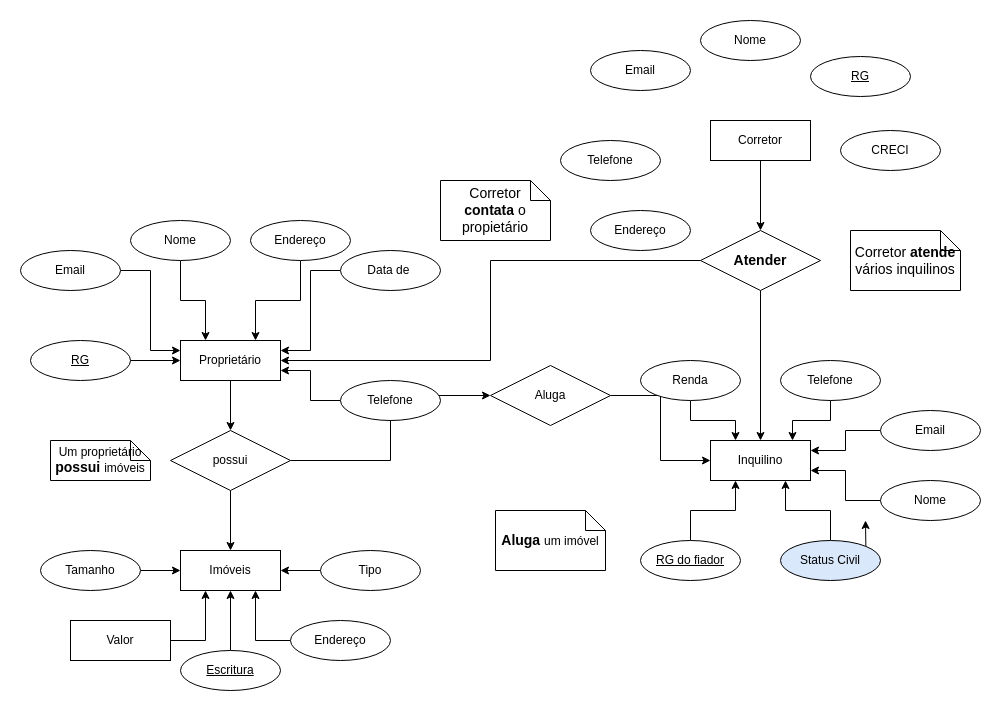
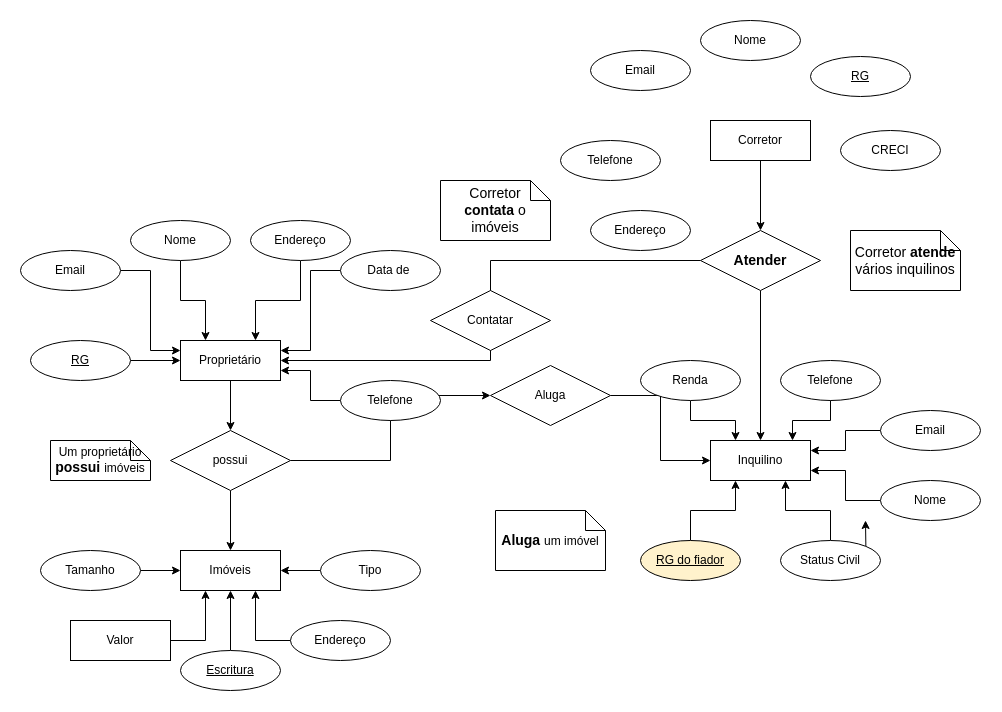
  <mxCell id="0" />
  <mxCell id="1" parent="0" />
  <mxCell id="2" style="edgeStyle=orthogonalEdgeStyle;rounded=0;orthogonalLoop=1;jettySize=auto;html=1;entryX=0.5;entryY=0;entryDx=0;entryDy=0;" edge="1" parent="1" source="3" target="8"><mxGeometry relative="1" as="geometry" /></mxCell>
  <mxCell id="3" value="Proprietá&lt;span style=&quot;background-color: transparent; color: light-dark(rgb(0, 0, 0), rgb(255, 255, 255));&quot;&gt;rio&lt;/span&gt;" style="whiteSpace=wrap;html=1;align=center;" vertex="1" parent="1"><mxGeometry x="180" y="340" width="100" height="40" as="geometry" /></mxCell>
  <mxCell id="4" value="Um proprietário &lt;b&gt;&lt;font style=&quot;font-size: 14px;&quot;&gt;possui &lt;/font&gt;&lt;/b&gt;imóveis" style="shape=note;size=20;whiteSpace=wrap;html=1;" vertex="1" parent="1"><mxGeometry x="50" y="440" width="100" height="40" as="geometry" /></mxCell>
  <mxCell id="5" value="Imóveis" style="whiteSpace=wrap;html=1;align=center;" vertex="1" parent="1"><mxGeometry x="180" y="550" width="100" height="40" as="geometry" /></mxCell>
  <mxCell id="6" value="" style="edgeStyle=orthogonalEdgeStyle;rounded=0;orthogonalLoop=1;jettySize=auto;html=1;" edge="1" parent="1" source="8" target="5"><mxGeometry relative="1" as="geometry" /></mxCell>
  <mxCell id="7" style="edgeStyle=orthogonalEdgeStyle;rounded=0;orthogonalLoop=1;jettySize=auto;html=1;entryX=0;entryY=0.5;entryDx=0;entryDy=0;" edge="1" parent="1" source="8" target="30"><mxGeometry relative="1" as="geometry" /></mxCell>
  <mxCell id="8" value="possui" style="shape=rhombus;perimeter=rhombusPerimeter;whiteSpace=wrap;html=1;align=center;" vertex="1" parent="1"><mxGeometry x="170" y="430" width="120" height="60" as="geometry" /></mxCell>
  <mxCell id="9" style="edgeStyle=orthogonalEdgeStyle;rounded=0;orthogonalLoop=1;jettySize=auto;html=1;entryX=0;entryY=0.5;entryDx=0;entryDy=0;" edge="1" parent="1" source="10" target="3"><mxGeometry relative="1" as="geometry" /></mxCell>
  <mxCell id="10" value="RG" style="ellipse;whiteSpace=wrap;html=1;align=center;fontStyle=4;" vertex="1" parent="1"><mxGeometry x="30" y="340" width="100" height="40" as="geometry" /></mxCell>
  <mxCell id="11" value="" style="edgeStyle=orthogonalEdgeStyle;rounded=0;orthogonalLoop=1;jettySize=auto;html=1;entryX=0.25;entryY=0;entryDx=0;entryDy=0;" edge="1" parent="1" source="12" target="3"><mxGeometry relative="1" as="geometry" /></mxCell>
  <mxCell id="12" value="Nome" style="ellipse;whiteSpace=wrap;html=1;align=center;" vertex="1" parent="1"><mxGeometry x="130" y="220" width="100" height="40" as="geometry" /></mxCell>
  <mxCell id="13" style="edgeStyle=orthogonalEdgeStyle;rounded=0;orthogonalLoop=1;jettySize=auto;html=1;entryX=1;entryY=0.25;entryDx=0;entryDy=0;" edge="1" parent="1" source="14" target="3"><mxGeometry relative="1" as="geometry" /></mxCell>
  <mxCell id="14" value="Data de&amp;nbsp;" style="ellipse;whiteSpace=wrap;html=1;align=center;" vertex="1" parent="1"><mxGeometry x="340" y="250" width="100" height="40" as="geometry" /></mxCell>
  <mxCell id="15" style="edgeStyle=orthogonalEdgeStyle;rounded=0;orthogonalLoop=1;jettySize=auto;html=1;entryX=1;entryY=0.75;entryDx=0;entryDy=0;" edge="1" parent="1" source="16" target="3"><mxGeometry relative="1" as="geometry" /></mxCell>
  <mxCell id="16" value="Telefone" style="ellipse;whiteSpace=wrap;html=1;align=center;" vertex="1" parent="1"><mxGeometry x="340" y="380" width="100" height="40" as="geometry" /></mxCell>
  <mxCell id="17" style="edgeStyle=orthogonalEdgeStyle;rounded=0;orthogonalLoop=1;jettySize=auto;html=1;entryX=0;entryY=0.25;entryDx=0;entryDy=0;" edge="1" parent="1" source="18" target="3"><mxGeometry relative="1" as="geometry" /></mxCell>
  <mxCell id="18" value="Email" style="ellipse;whiteSpace=wrap;html=1;align=center;" vertex="1" parent="1"><mxGeometry x="20" y="250" width="100" height="40" as="geometry" /></mxCell>
  <mxCell id="19" style="edgeStyle=orthogonalEdgeStyle;rounded=0;orthogonalLoop=1;jettySize=auto;html=1;entryX=0.75;entryY=0;entryDx=0;entryDy=0;" edge="1" parent="1" source="20" target="3"><mxGeometry relative="1" as="geometry" /></mxCell>
  <mxCell id="20" value="Endereço" style="ellipse;whiteSpace=wrap;html=1;align=center;" vertex="1" parent="1"><mxGeometry x="250" y="220" width="100" height="40" as="geometry" /></mxCell>
  <mxCell id="21" style="edgeStyle=orthogonalEdgeStyle;rounded=0;orthogonalLoop=1;jettySize=auto;html=1;entryX=0.75;entryY=1;entryDx=0;entryDy=0;" edge="1" parent="1" source="22" target="5"><mxGeometry relative="1" as="geometry" /></mxCell>
  <mxCell id="22" value="Endereço" style="ellipse;whiteSpace=wrap;html=1;align=center;" vertex="1" parent="1"><mxGeometry x="290" y="620" width="100" height="40" as="geometry" /></mxCell>
  <mxCell id="23" style="edgeStyle=orthogonalEdgeStyle;rounded=0;orthogonalLoop=1;jettySize=auto;html=1;entryX=0.25;entryY=1;entryDx=0;entryDy=0;" edge="1" parent="1" source="24" target="5"><mxGeometry relative="1" as="geometry" /></mxCell>
  <mxCell id="24" value="Valor" style="whiteSpace=wrap;html=1;align=center;rounded=0;" vertex="1" parent="1"><mxGeometry x="70" y="620" width="100" height="40" as="geometry" /></mxCell>
  <mxCell id="25" style="edgeStyle=orthogonalEdgeStyle;rounded=0;orthogonalLoop=1;jettySize=auto;html=1;entryX=1;entryY=0.5;entryDx=0;entryDy=0;" edge="1" parent="1" source="26" target="5"><mxGeometry relative="1" as="geometry" /></mxCell>
  <mxCell id="26" value="Tipo" style="ellipse;whiteSpace=wrap;html=1;align=center;" vertex="1" parent="1"><mxGeometry x="320" y="550" width="100" height="40" as="geometry" /></mxCell>
  <mxCell id="27" style="edgeStyle=orthogonalEdgeStyle;rounded=0;orthogonalLoop=1;jettySize=auto;html=1;" edge="1" parent="1" source="28" target="5"><mxGeometry relative="1" as="geometry" /></mxCell>
  <mxCell id="28" value="Tamanho" style="ellipse;whiteSpace=wrap;html=1;align=center;" vertex="1" parent="1"><mxGeometry x="40" y="550" width="100" height="40" as="geometry" /></mxCell>
  <mxCell id="29" style="edgeStyle=orthogonalEdgeStyle;rounded=0;orthogonalLoop=1;jettySize=auto;html=1;entryX=0;entryY=0.5;entryDx=0;entryDy=0;" edge="1" parent="1" source="30" target="32"><mxGeometry relative="1" as="geometry" /></mxCell>
  <mxCell id="30" value="Aluga" style="shape=rhombus;perimeter=rhombusPerimeter;whiteSpace=wrap;html=1;align=center;" vertex="1" parent="1"><mxGeometry x="490" y="365" width="120" height="60" as="geometry" /></mxCell>
  <mxCell id="31" value="&lt;b&gt;&lt;font style=&quot;font-size: 14px;&quot;&gt;Aluga &lt;/font&gt;&lt;/b&gt;um imóvel" style="shape=note;size=20;whiteSpace=wrap;html=1;" vertex="1" parent="1"><mxGeometry x="495" y="510" width="110" height="60" as="geometry" /></mxCell>
  <mxCell id="32" value="Inquilino" style="whiteSpace=wrap;html=1;align=center;" vertex="1" parent="1"><mxGeometry x="710" y="440" width="100" height="40" as="geometry" /></mxCell>
  <mxCell id="33" style="edgeStyle=orthogonalEdgeStyle;rounded=0;orthogonalLoop=1;jettySize=auto;html=1;entryX=0.25;entryY=0;entryDx=0;entryDy=0;" edge="1" parent="1" source="34" target="32"><mxGeometry relative="1" as="geometry" /></mxCell>
  <mxCell id="34" value="Renda" style="ellipse;whiteSpace=wrap;html=1;align=center;" vertex="1" parent="1"><mxGeometry x="640" y="360" width="100" height="40" as="geometry" /></mxCell>
  <mxCell id="35" value="Telefone" style="ellipse;whiteSpace=wrap;html=1;align=center;" vertex="1" parent="1"><mxGeometry x="780" y="360" width="100" height="40" as="geometry" /></mxCell>
  <mxCell id="36" style="edgeStyle=orthogonalEdgeStyle;rounded=0;orthogonalLoop=1;jettySize=auto;html=1;exitX=1;exitY=0;exitDx=0;exitDy=0;" edge="1" parent="1" source="38"><mxGeometry relative="1" as="geometry"><mxPoint x="865" y="520" as="targetPoint" /></mxGeometry></mxCell>
  <mxCell id="37" style="edgeStyle=orthogonalEdgeStyle;rounded=0;orthogonalLoop=1;jettySize=auto;html=1;entryX=0.75;entryY=1;entryDx=0;entryDy=0;" edge="1" parent="1" source="38" target="32"><mxGeometry relative="1" as="geometry" /></mxCell>
- <mxCell id="38" value="Status Civil" style="ellipse;whiteSpace=wrap;html=1;align=center;fillColor=#dae8fc;" vertex="1" parent="1"><mxGeometry x="780" y="540" width="100" height="40" as="geometry" /></mxCell>
+ <mxCell id="38" value="Status Civil" style="ellipse;whiteSpace=wrap;html=1;align=center;" vertex="1" parent="1"><mxGeometry x="780" y="540" width="100" height="40" as="geometry" /></mxCell>
  <mxCell id="39" style="edgeStyle=orthogonalEdgeStyle;rounded=0;orthogonalLoop=1;jettySize=auto;html=1;entryX=1;entryY=0.25;entryDx=0;entryDy=0;" edge="1" parent="1" source="40" target="32"><mxGeometry relative="1" as="geometry" /></mxCell>
  <mxCell id="40" value="Email" style="ellipse;whiteSpace=wrap;html=1;align=center;" vertex="1" parent="1"><mxGeometry x="880" y="410" width="100" height="40" as="geometry" /></mxCell>
  <mxCell id="41" style="edgeStyle=orthogonalEdgeStyle;rounded=0;orthogonalLoop=1;jettySize=auto;html=1;entryX=1;entryY=0.75;entryDx=0;entryDy=0;" edge="1" parent="1" source="42" target="32"><mxGeometry relative="1" as="geometry" /></mxCell>
  <mxCell id="42" value="Nome" style="ellipse;whiteSpace=wrap;html=1;align=center;" vertex="1" parent="1"><mxGeometry x="880" y="480" width="100" height="40" as="geometry" /></mxCell>
  <mxCell id="43" style="edgeStyle=orthogonalEdgeStyle;rounded=0;orthogonalLoop=1;jettySize=auto;html=1;entryX=0.5;entryY=1;entryDx=0;entryDy=0;" edge="1" parent="1" source="44" target="5"><mxGeometry relative="1" as="geometry" /></mxCell>
  <mxCell id="44" value="Escritura" style="ellipse;whiteSpace=wrap;html=1;align=center;fontStyle=4;" vertex="1" parent="1"><mxGeometry x="180" y="650" width="100" height="40" as="geometry" /></mxCell>
  <mxCell id="45" style="edgeStyle=orthogonalEdgeStyle;rounded=0;orthogonalLoop=1;jettySize=auto;html=1;entryX=0.5;entryY=0;entryDx=0;entryDy=0;" edge="1" parent="1" source="46" target="50"><mxGeometry relative="1" as="geometry" /></mxCell>
  <mxCell id="46" value="Corretor" style="whiteSpace=wrap;html=1;align=center;" vertex="1" parent="1"><mxGeometry x="710" y="120" width="100" height="40" as="geometry" /></mxCell>
  <mxCell id="47" value="&lt;span style=&quot;font-size: 14px;&quot;&gt;Corretor &lt;b&gt;atende &lt;/b&gt;vários inquilinos&lt;/span&gt;" style="shape=note;size=20;whiteSpace=wrap;html=1;" vertex="1" parent="1"><mxGeometry x="850" y="230" width="110" height="60" as="geometry" /></mxCell>
  <mxCell id="48" style="edgeStyle=orthogonalEdgeStyle;rounded=0;orthogonalLoop=1;jettySize=auto;html=1;entryX=0.5;entryY=0;entryDx=0;entryDy=0;" edge="1" parent="1" source="50" target="32"><mxGeometry relative="1" as="geometry" /></mxCell>
  <mxCell id="49" style="edgeStyle=orthogonalEdgeStyle;rounded=0;orthogonalLoop=1;jettySize=auto;html=1;entryX=1;entryY=0.5;entryDx=0;entryDy=0;" edge="1" parent="1" source="50" target="3"><mxGeometry relative="1" as="geometry" /></mxCell>
  <mxCell id="50" value="&lt;b&gt;&lt;font style=&quot;font-size: 14px;&quot;&gt;Atender&lt;/font&gt;&lt;/b&gt;" style="shape=rhombus;perimeter=rhombusPerimeter;whiteSpace=wrap;html=1;align=center;" vertex="1" parent="1"><mxGeometry x="700" y="230" width="120" height="60" as="geometry" /></mxCell>
  <mxCell id="51" style="edgeStyle=orthogonalEdgeStyle;rounded=0;orthogonalLoop=1;jettySize=auto;html=1;entryX=0.82;entryY=0;entryDx=0;entryDy=0;entryPerimeter=0;" edge="1" parent="1" source="35" target="32"><mxGeometry relative="1" as="geometry" /></mxCell>
  <mxCell id="52" value="Te&lt;span style=&quot;color: rgba(0, 0, 0, 0); font-family: monospace; font-size: 0px; text-align: start; text-wrap-mode: nowrap;&quot;&gt;%3CmxGraphModel%3E%3Croot%3E%3CmxCell%20id%3D%220%22%2F%3E%3CmxCell%20id%3D%221%22%20parent%3D%220%22%2F%3E%3CmxCell%20id%3D%222%22%20value%3D%22Nome%22%20style%3D%22ellipse%3BwhiteSpace%3Dwrap%3Bhtml%3D1%3Balign%3Dcenter%3B%22%20vertex%3D%221%22%20parent%3D%221%22%3E%3CmxGeometry%20x%3D%22700%22%20y%3D%22-640%22%20width%3D%22100%22%20height%3D%2240%22%20as%3D%22geometry%22%2F%3E%3C%2FmxCell%3E%3C%2Froot%3E%3C%2FmxGraphModel%3E&lt;/span&gt;lefone" style="ellipse;whiteSpace=wrap;html=1;align=center;" vertex="1" parent="1"><mxGeometry x="560" y="140" width="100" height="40" as="geometry" /></mxCell>
  <mxCell id="53" value="Email" style="ellipse;whiteSpace=wrap;html=1;align=center;" vertex="1" parent="1"><mxGeometry x="590" y="50" width="100" height="40" as="geometry" /></mxCell>
  <mxCell id="54" value="Nome" style="ellipse;whiteSpace=wrap;html=1;align=center;" vertex="1" parent="1"><mxGeometry x="700" y="20" width="100" height="40" as="geometry" /></mxCell>
  <mxCell id="55" style="edgeStyle=orthogonalEdgeStyle;rounded=0;orthogonalLoop=1;jettySize=auto;html=1;entryX=0.25;entryY=1;entryDx=0;entryDy=0;" edge="1" parent="1" source="56" target="32"><mxGeometry relative="1" as="geometry" /></mxCell>
- <mxCell id="56" value="RG do fiador" style="ellipse;whiteSpace=wrap;html=1;align=center;fontStyle=4;" vertex="1" parent="1"><mxGeometry x="640" y="540" width="100" height="40" as="geometry" /></mxCell>
+ <mxCell id="56" value="RG do fiador" style="ellipse;whiteSpace=wrap;html=1;align=center;fontStyle=4;fillColor=#fff2cc;" vertex="1" parent="1"><mxGeometry x="640" y="540" width="100" height="40" as="geometry" /></mxCell>
  <mxCell id="57" value="RG" style="ellipse;whiteSpace=wrap;html=1;align=center;fontStyle=4;" vertex="1" parent="1"><mxGeometry x="810" y="56" width="100" height="40" as="geometry" /></mxCell>
  <mxCell id="58" value="CRECI" style="ellipse;whiteSpace=wrap;html=1;align=center;" vertex="1" parent="1"><mxGeometry x="840" y="130" width="100" height="40" as="geometry" /></mxCell>
  <mxCell id="59" value="Endereço" style="ellipse;whiteSpace=wrap;html=1;align=center;" vertex="1" parent="1"><mxGeometry x="590" y="210" width="100" height="40" as="geometry" /></mxCell>
- <mxCell id="61" value="&lt;span style=&quot;font-size: 14px;&quot;&gt;Corretor &lt;b&gt;contata&lt;/b&gt;&amp;nbsp;o propietário&lt;/span&gt;" style="shape=note;size=20;whiteSpace=wrap;html=1;" vertex="1" parent="1"><mxGeometry x="440" y="180" width="110" height="60" as="geometry" /></mxCell>
+ <mxCell id="60" value="Contatar" style="shape=rhombus;perimeter=rhombusPerimeter;whiteSpace=wrap;html=1;align=center;" vertex="1" parent="1"><mxGeometry x="430" y="290" width="120" height="60" as="geometry" /></mxCell>
+ <mxCell id="61" value="&lt;span style=&quot;font-size: 14px;&quot;&gt;Corretor &lt;b&gt;contata&lt;/b&gt;&amp;nbsp;o imóveis&lt;/span&gt;" style="shape=note;size=20;whiteSpace=wrap;html=1;" vertex="1" parent="1"><mxGeometry x="440" y="180" width="110" height="60" as="geometry" /></mxCell>
